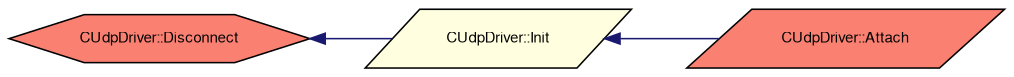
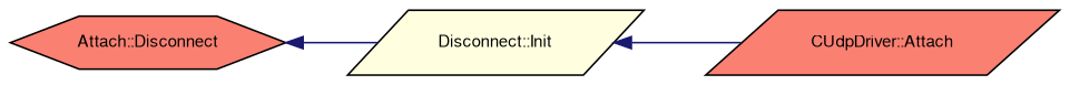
  digraph {
    rankdir=LR
    node [color=black fillcolor=salmon fontname=FreeSans fontsize=10 shape=parallelogram style=filled]
    edge [color=midnightblue dir=back fontname=FreeSans fontsize=10 labelfontname=FreeSans labelfontsize=10 style=solid]
-   n1 [fontcolor=black height=0.2 label="CUdpDriver::Disconnect" shape=hexagon width=0.4]
-   n2 [fillcolor=lightyellow height=0.2 label="CUdpDriver::Init" width=0.4]
+   n1 [fontcolor=black height=0.2 label="Attach::Disconnect" shape=hexagon width=0.4]
+   n2 [fillcolor=lightyellow height=0.2 label="Disconnect::Init" width=0.4]
    n3 [height=0.2 label="CUdpDriver::Attach" width=0.4]
    n1 -> n2
    n2 -> n3
  }
